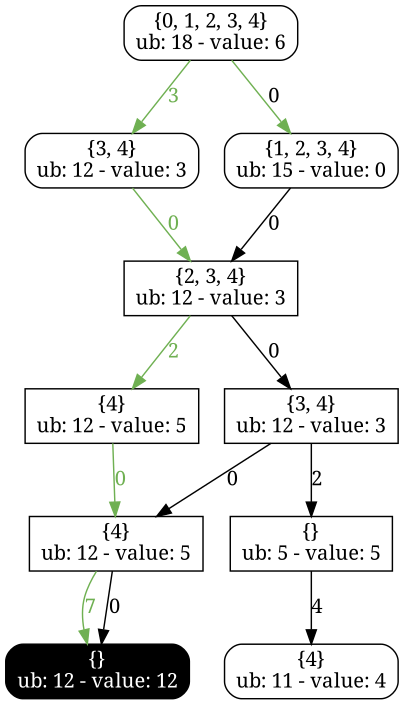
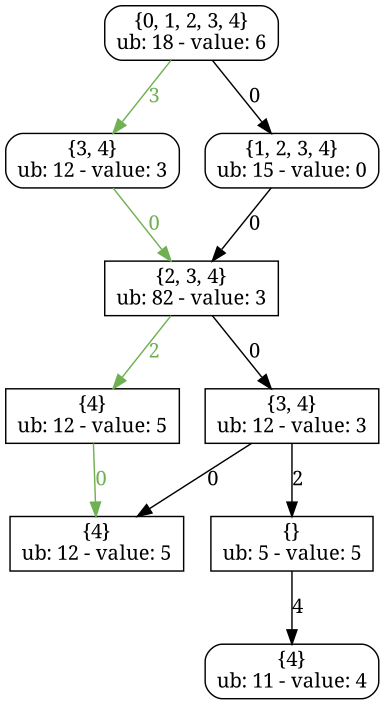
  digraph {
    fontname="Noto Serif"
    node [fontname="Noto Serif" shape=rectangle]
    edge [fontname="Noto Serif"]
    n1 [label="{0, 1, 2, 3, 4}\nub: 18 - value: 6" style=rounded]
    n2 [label="{3, 4}\nub: 12 - value: 3" style=rounded]
    n3 [label="{1, 2, 3, 4}\nub: 15 - value: 0" style=rounded]
-   n4 [label="{2, 3, 4}\nub: 12 - value: 3" shape=box]
+   n4 [label="{2, 3, 4}\nub: 82 - value: 3" shape=box]
    n5 [label="{4}\nub: 12 - value: 5" shape=box]
    n6 [label="{3, 4}\nub: 12 - value: 3" shape=box]
    n7 [label="{4}\nub: 11 - value: 4" style=rounded]
    n8 [label="{4}\nub: 12 - value: 5" shape=box]
    n9 [label="{}\nub: 5 - value: 5" shape=box]
-   n10 [color=black fontcolor=white label="{}\nub: 12 - value: 12" style="filled, rounded"]
    n1 -> n2 [color="#6fb052" fontcolor="#6fb052" label=3]
-   n1 -> n3 [label=0 color="#6fb052"]
+   n1 -> n3 [label=0]
    n2 -> n4 [color="#6fb052" fontcolor="#6fb052" label=0]
    n3 -> n4 [label=0]
    n4 -> n5 [color="#6fb052" fontcolor="#6fb052" label=2]
    n4 -> n6 [label=0]
    n5 -> n8 [color="#6fb052" fontcolor="#6fb052" label=0]
    n6 -> n8 [label=0]
    n6 -> n9 [label=2]
-   n8 -> n10 [color="#6fb052" fontcolor="#6fb052" label=7]
-   n8 -> n10 [label=0]
    n9 -> n7 [label=4]
  }
